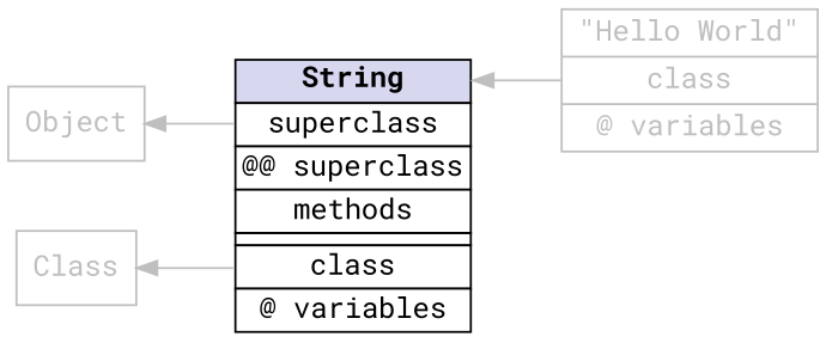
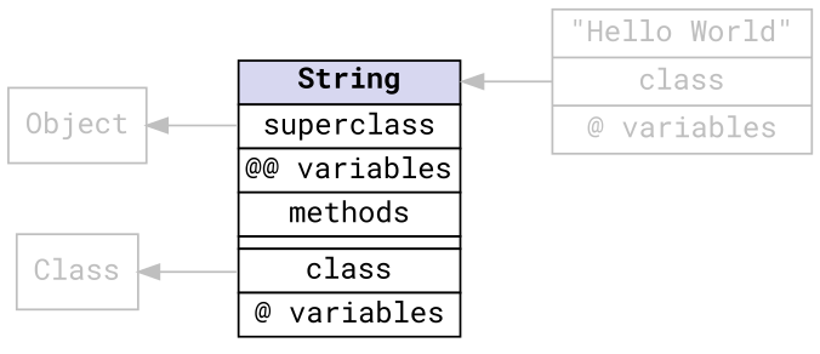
  digraph {
    rankdir=LR
    fontname="Roboto Mono"
    node [color=gray75 fillcolor=white fontcolor=gray75 shape=record fontname="Roboto Mono"]
    edge [color=gray75 dir=back headport=C fontname="Roboto Mono"]
    n1 [label=Class]
-   n2 [label=<<table border="0" cellborder="1" cellspacing="0">                   <tr><td port="A" bgcolor="#d7d7f0"><b>String</b></td></tr>                   <tr><td port="S" bgcolor="#ffffff">superclass</td></tr>                   <tr><td bgcolor="#ffffff">@@ superclass</td></tr>                                      <tr><td bgcolor="#ffffff">methods</td></tr>                                      <tr><td></td></tr>                   <tr><td port="C" bgcolor="#ffffff">class</td></tr>                   <tr><td bgcolor="#ffffff">@ variables</td></tr>                 </table>> shape=plaintext color="" fillcolor="" fontcolor=""]
+   n2 [label=<<table border="0" cellborder="1" cellspacing="0">                   <tr><td port="A" bgcolor="#d7d7f0"><b>String</b></td></tr>                   <tr><td port="S" bgcolor="#ffffff">superclass</td></tr>                   <tr><td bgcolor="#ffffff">@@ variables</td></tr>                                      <tr><td bgcolor="#ffffff">methods</td></tr>                                      <tr><td></td></tr>                   <tr><td port="C" bgcolor="#ffffff">class</td></tr>                   <tr><td bgcolor="#ffffff">@ variables</td></tr>                 </table>> shape=plaintext color="" fillcolor="" fontcolor=""]
    n3 [label=Object]
    n4 [label="\"Hello World\" | <C> class | @ variables"]
    n1 -> n2
    n2 -> n4 [tailport=A]
    n3 -> n2 [headport=S]
  }
